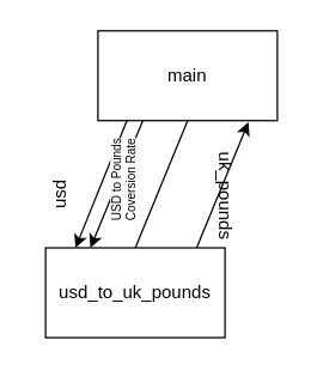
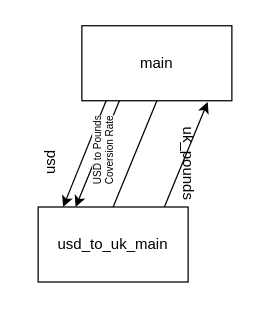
  <mxCell id="0" />
  <mxCell id="1" parent="0" />
- <mxCell id="2" value="usd_to_uk_pounds" style="rounded=0;whiteSpace=wrap;html=1;" vertex="1" parent="1"><mxGeometry x="30" y="165" width="120" height="60" as="geometry" /></mxCell>
+ <mxCell id="2" value="usd_to_uk_main" style="rounded=0;whiteSpace=wrap;html=1;" vertex="1" parent="1"><mxGeometry x="30" y="165" width="120" height="60" as="geometry" /></mxCell>
  <mxCell id="3" value="main" style="rounded=0;whiteSpace=wrap;html=1;" vertex="1" parent="1"><mxGeometry x="65" y="20" width="120" height="60" as="geometry" /></mxCell>
  <mxCell id="4" value="" style="endArrow=classic;html=1;rounded=0;exitX=0.163;exitY=0.994;exitDx=0;exitDy=0;exitPerimeter=0;" edge="1" parent="1" source="3"><mxGeometry width="50" height="50" relative="1" as="geometry"><mxPoint x="50" y="165" as="sourcePoint" /><mxPoint x="50" y="165" as="targetPoint" /></mxGeometry></mxCell>
  <mxCell id="5" value="usd" style="text;html=1;align=center;verticalAlign=middle;resizable=0;points=[];autosize=1;strokeColor=none;fillColor=none;rotation=-90;" vertex="1" parent="1"><mxGeometry x="20" y="115" width="40" height="30" as="geometry" /></mxCell>
  <mxCell id="6" value="" style="endArrow=none;html=1;rounded=0;entryX=0.5;entryY=1;entryDx=0;entryDy=0;exitX=0.5;exitY=0;exitDx=0;exitDy=0;" edge="1" parent="1" source="2" target="3"><mxGeometry width="50" height="50" relative="1" as="geometry"><mxPoint x="190" y="185" as="sourcePoint" /><mxPoint x="240" y="135" as="targetPoint" /><Array as="points" /></mxGeometry></mxCell>
  <mxCell id="7" value="" style="endArrow=classic;html=1;rounded=0;entryX=0.839;entryY=1.016;entryDx=0;entryDy=0;entryPerimeter=0;" edge="1" parent="1" target="3"><mxGeometry width="50" height="50" relative="1" as="geometry"><mxPoint x="131" y="165" as="sourcePoint" /><mxPoint x="130" y="95" as="targetPoint" /></mxGeometry></mxCell>
  <mxCell id="8" value="uk_pounds" style="text;html=1;align=center;verticalAlign=middle;resizable=0;points=[];autosize=1;strokeColor=none;fillColor=none;rotation=90;" vertex="1" parent="1"><mxGeometry x="110" y="115" width="80" height="30" as="geometry" /></mxCell>
  <mxCell id="9" value="" style="endArrow=classic;html=1;rounded=0;entryX=0.25;entryY=0;entryDx=0;entryDy=0;exitX=0.25;exitY=1;exitDx=0;exitDy=0;" edge="1" parent="1" source="3" target="2"><mxGeometry width="50" height="50" relative="1" as="geometry"><mxPoint x="190" y="185" as="sourcePoint" /><mxPoint x="240" y="135" as="targetPoint" /></mxGeometry></mxCell>
  <mxCell id="10" value="USD to Pounds &lt;br&gt;Coversion Rate" style="edgeLabel;html=1;align=center;verticalAlign=middle;resizable=0;points=[];fontSize=8;rotation=-90;" vertex="1" connectable="0" parent="9"><mxGeometry x="0.297" y="2" relative="1" as="geometry"><mxPoint x="8" y="-15" as="offset" /></mxGeometry></mxCell>
